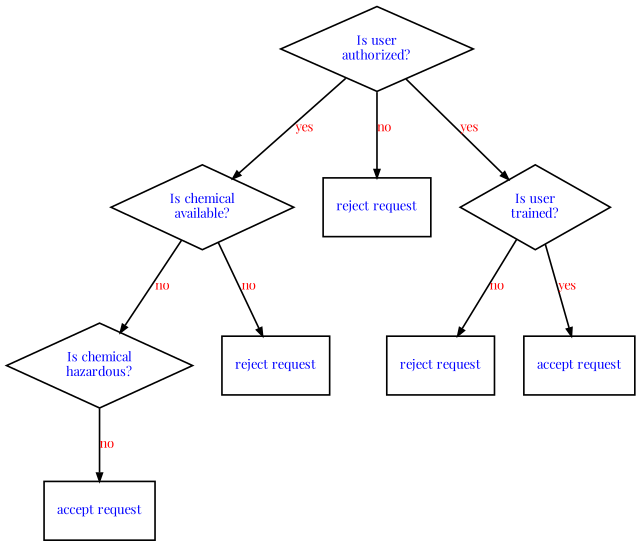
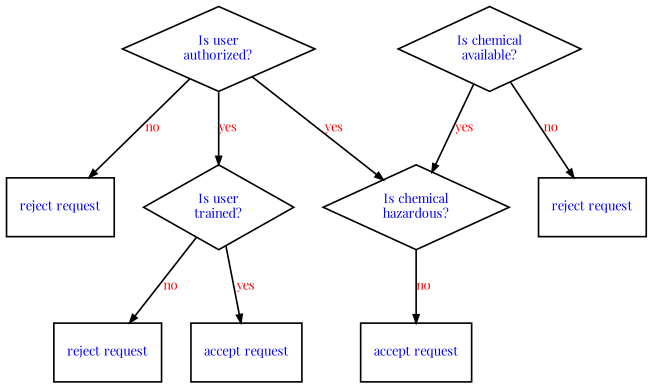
  digraph {
    bgcolor=white
    fontcolor=blue
    fontname="Playfair Display"
    fontsize=8
    splines=false
    node [fontcolor=blue fontname="Playfair Display" fontsize=8 shape=box]
    edge [arrowsize=0.5 fontcolor=red fontname="Playfair Display" fontsize=8]
    n1 [label="Is user\nauthorized?" shape=diamond]
    n2 [label="Is chemical\navailable?" shape=diamond]
    n3 [label="reject request"]
    n4 [label="Is user\ntrained?" shape=diamond]
    n5 [label="Is chemical\nhazardous?" shape=diamond]
    n6 [label="reject request"]
    n7 [label="accept request"]
    n8 [label="reject request"]
    n9 [label="accept request"]
-   n1 -> n2 [label=yes]
+   n1 -> n5 [label=yes]
    n1 -> n3 [label=no]
    n1 -> n4 [label=yes]
-   n2 -> n5 [label=no]
+   n2 -> n5 [label=yes]
    n2 -> n6 [label=no]
    n4 -> n8 [label=no]
    n4 -> n9 [label=yes]
    n5 -> n7 [label=no]
  }
